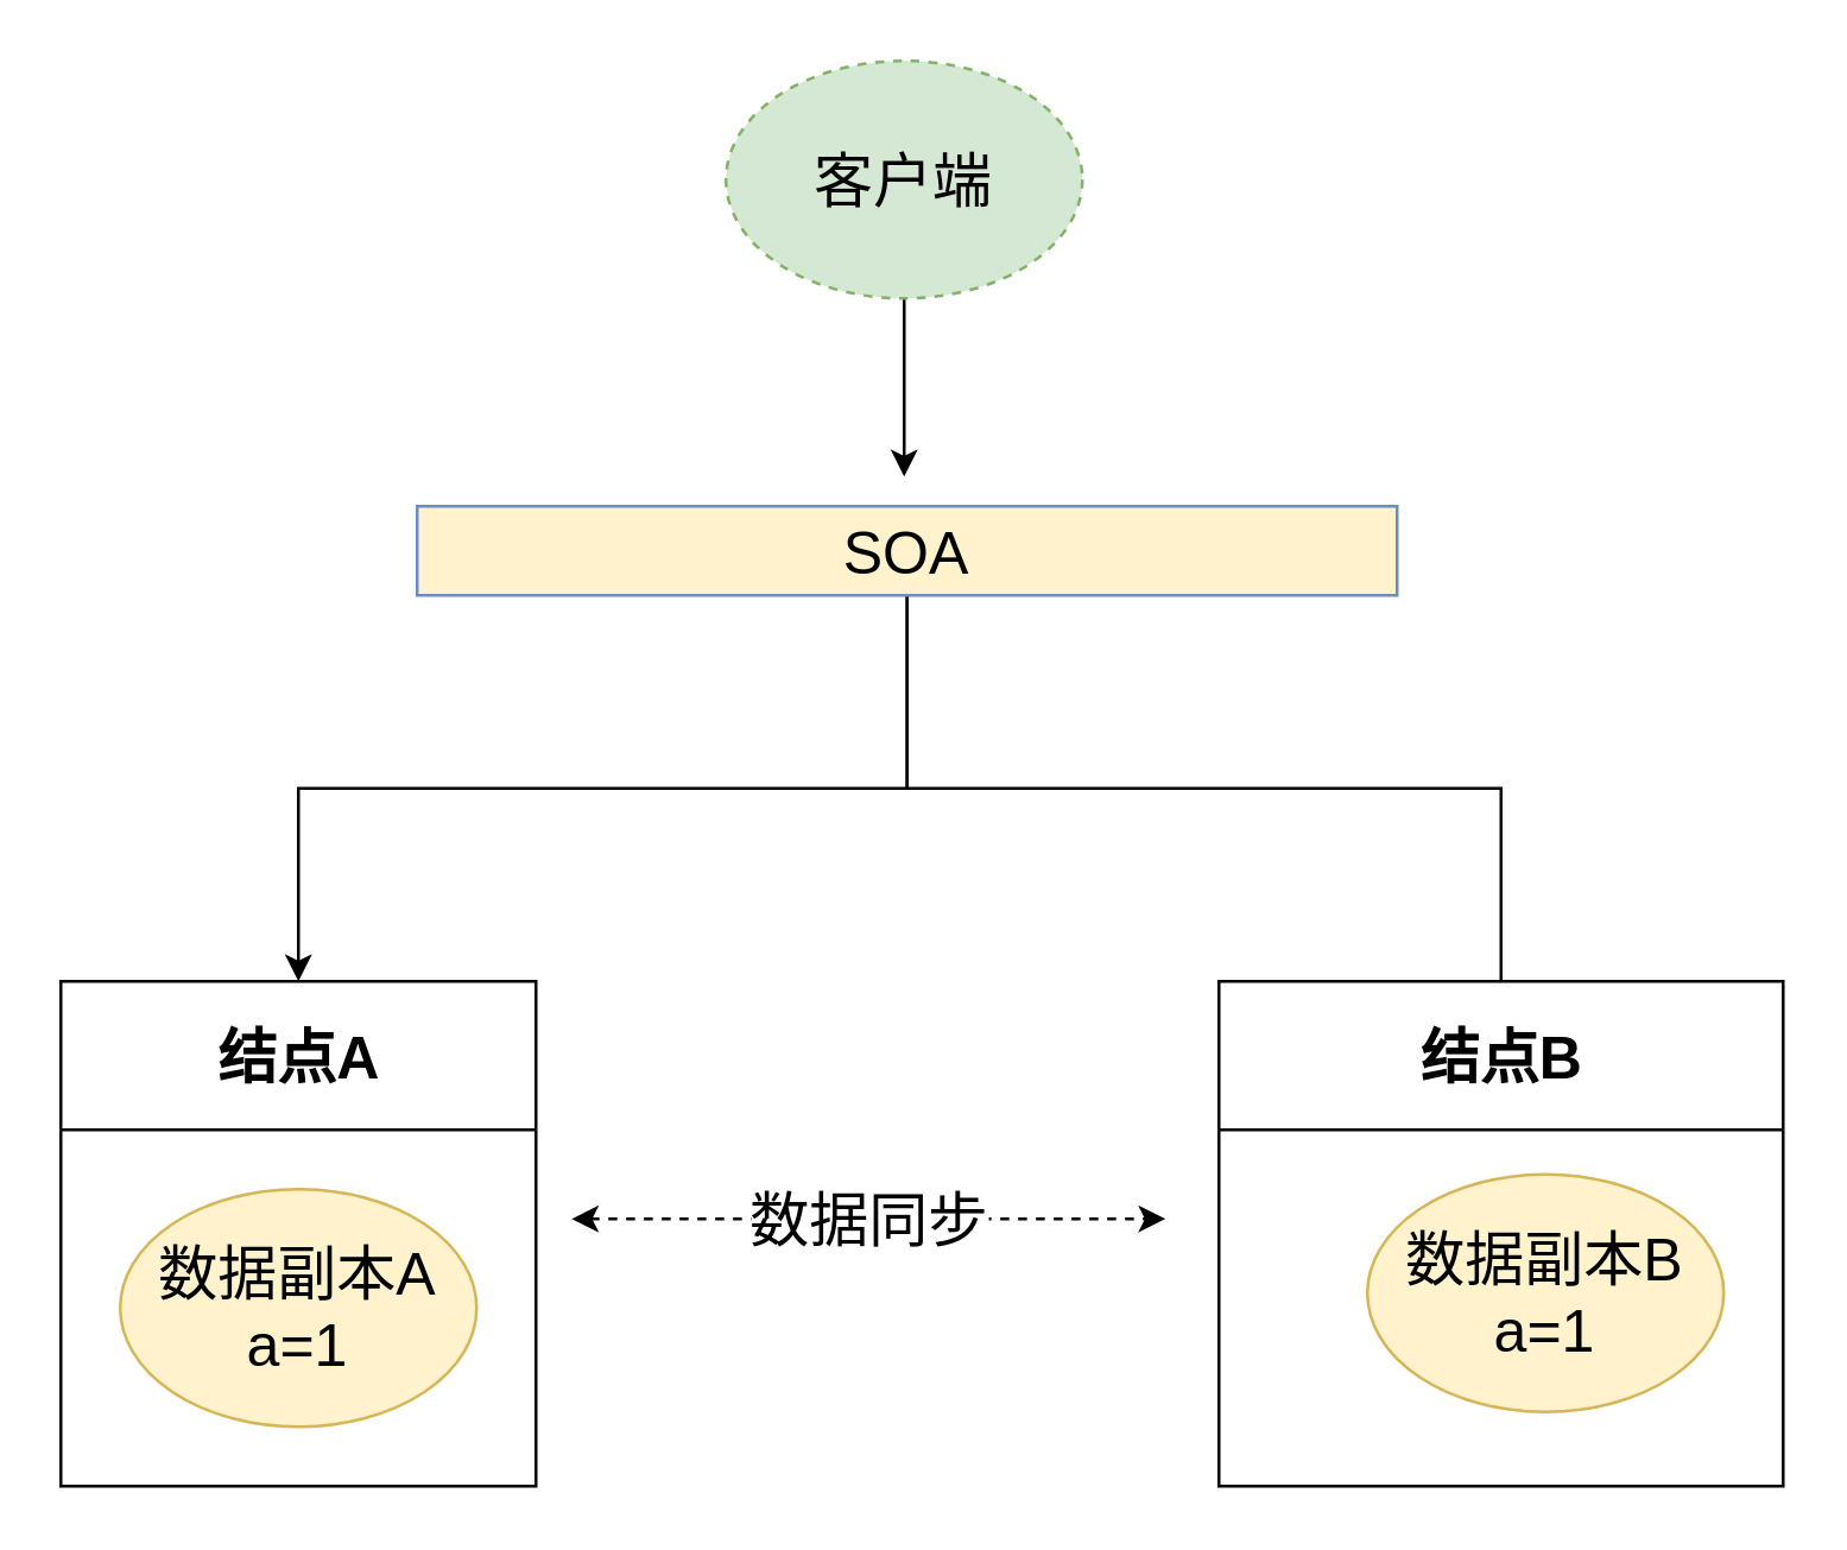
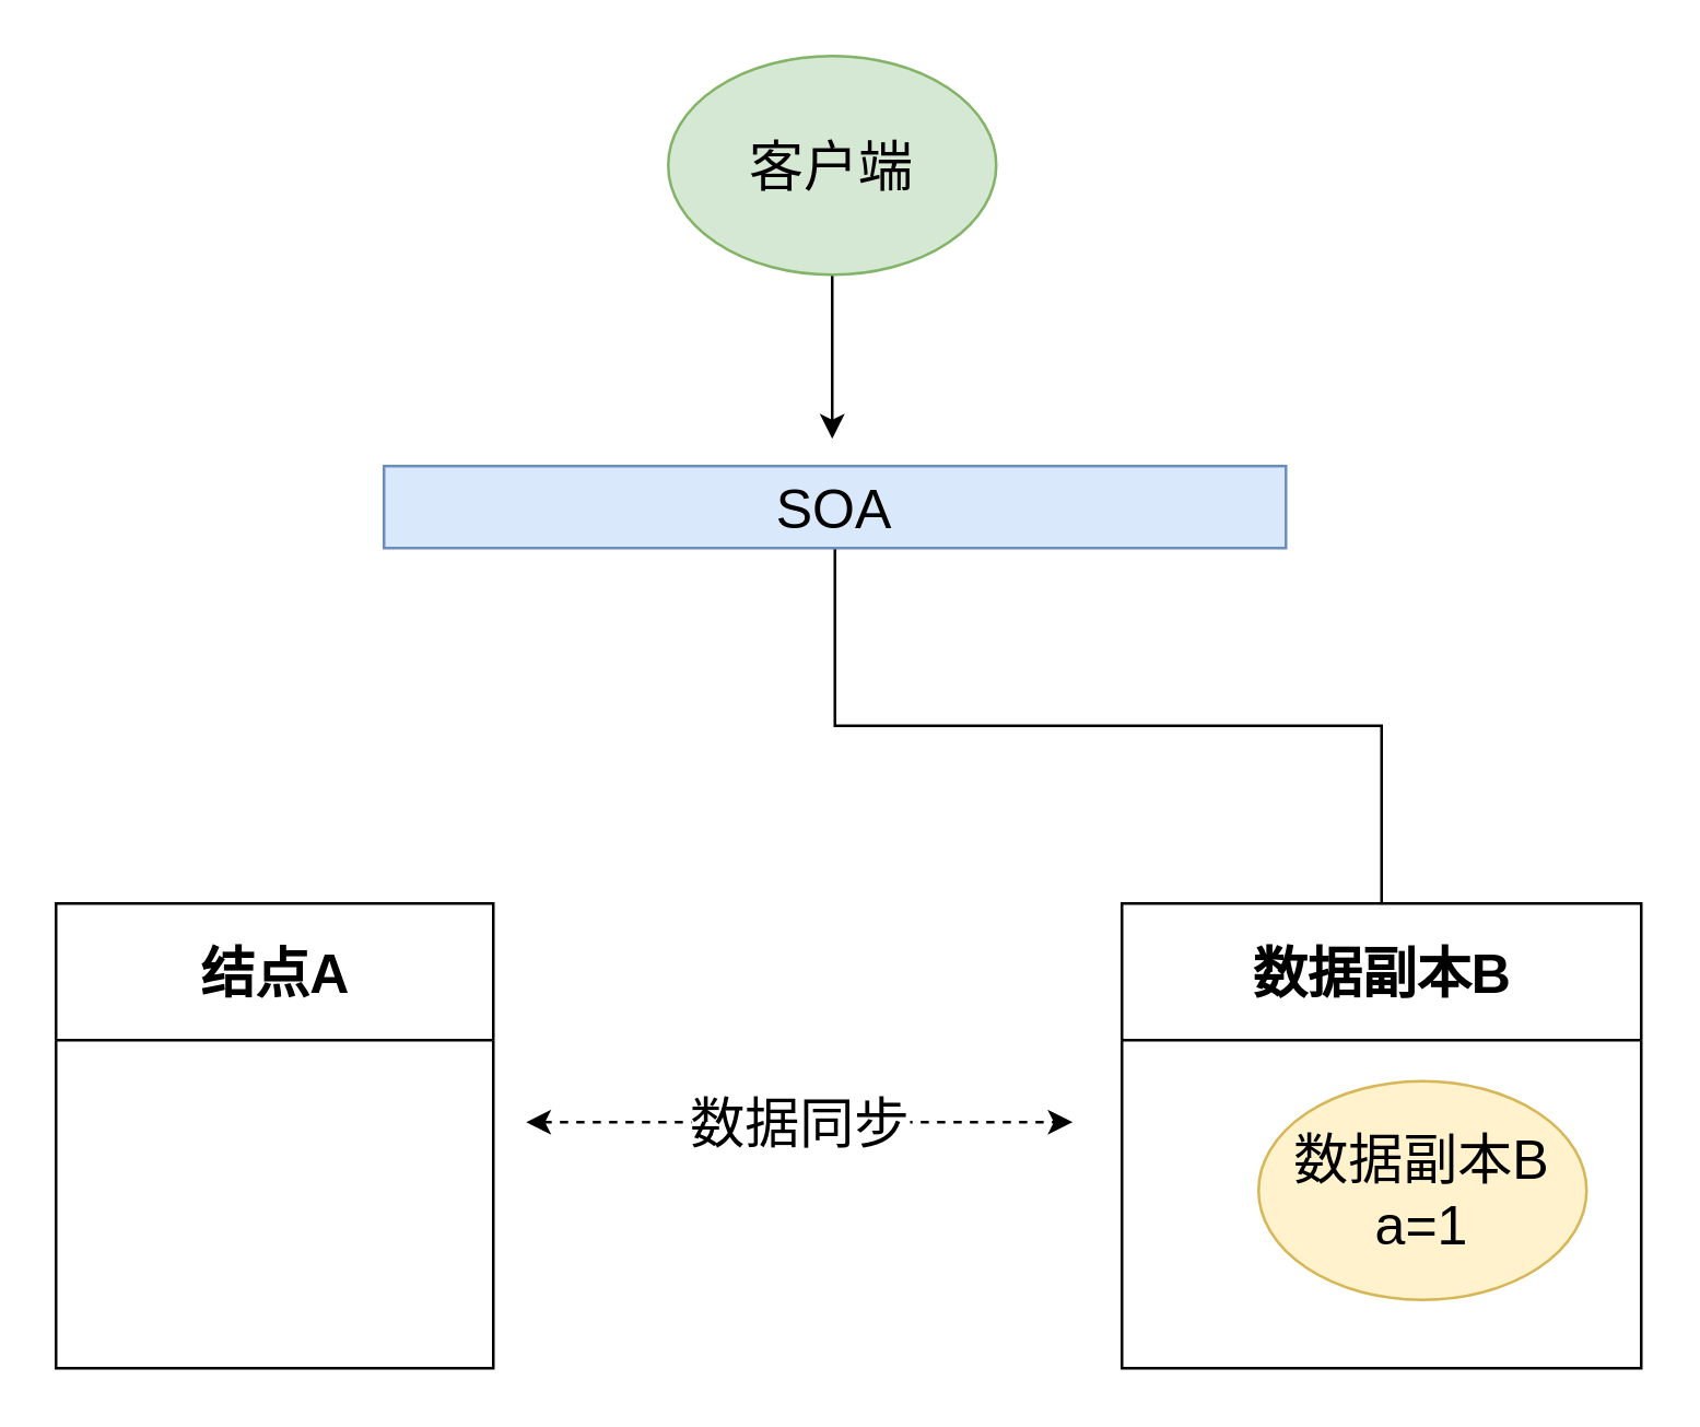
  <mxCell id="0" />
  <mxCell id="1" parent="0" />
  <mxCell id="2" style="edgeStyle=orthogonalEdgeStyle;rounded=0;orthogonalLoop=1;jettySize=auto;html=1;fontSize=20;" edge="1" parent="1" source="3"><mxGeometry relative="1" as="geometry"><mxPoint x="304" y="160" as="targetPoint" /></mxGeometry></mxCell>
- <mxCell id="3" value="&lt;span style=&quot;font-size: 20px&quot;&gt;客户端&lt;/span&gt;" style="ellipse;whiteSpace=wrap;html=1;fillColor=#d5e8d4;strokeColor=#82b366;dashed=1;" vertex="1" parent="1"><mxGeometry x="244" y="20" width="120" height="80" as="geometry" /></mxCell>
- <mxCell id="4" style="edgeStyle=orthogonalEdgeStyle;rounded=0;orthogonalLoop=1;jettySize=auto;html=1;fontSize=20;" edge="1" parent="1" source="6" target="7"><mxGeometry relative="1" as="geometry" /></mxCell>
+ <mxCell id="3" value="&lt;span style=&quot;font-size: 20px&quot;&gt;客户端&lt;/span&gt;" style="ellipse;whiteSpace=wrap;html=1;fillColor=#d5e8d4;strokeColor=#82b366;" vertex="1" parent="1"><mxGeometry x="244" y="20" width="120" height="80" as="geometry" /></mxCell>
  <mxCell id="5" style="edgeStyle=orthogonalEdgeStyle;rounded=0;orthogonalLoop=1;jettySize=auto;html=1;fontSize=20;endArrow=none;" edge="1" parent="1" source="6" target="9"><mxGeometry relative="1" as="geometry" /></mxCell>
- <mxCell id="6" value="&lt;font style=&quot;font-size: 20px&quot;&gt;SOA&lt;/font&gt;" style="rounded=0;whiteSpace=wrap;html=1;fillColor=#fff2cc;strokeColor=#6c8ebf;" vertex="1" parent="1"><mxGeometry x="140" y="170" width="330" height="30" as="geometry" /></mxCell>
+ <mxCell id="6" value="&lt;font style=&quot;font-size: 20px&quot;&gt;SOA&lt;/font&gt;" style="rounded=0;whiteSpace=wrap;html=1;fillColor=#dae8fc;strokeColor=#6c8ebf;" vertex="1" parent="1"><mxGeometry x="140" y="170" width="330" height="30" as="geometry" /></mxCell>
  <mxCell id="7" value="&lt;font style=&quot;font-size: 20px;&quot;&gt;结点A&lt;/font&gt;" style="swimlane;html=1;startSize=50;horizontal=1;containerType=tree;newEdgeStyle={&quot;edgeStyle&quot;:&quot;elbowEdgeStyle&quot;,&quot;startArrow&quot;:&quot;none&quot;,&quot;endArrow&quot;:&quot;none&quot;};fontSize=20;" vertex="1" parent="1"><mxGeometry x="20" y="330" width="160" height="170" as="geometry" /></mxCell>
- <mxCell id="8" value="&lt;span style=&quot;font-size: 20px&quot;&gt;数据副本A&lt;br&gt;a=1&lt;br&gt;&lt;/span&gt;" style="ellipse;whiteSpace=wrap;html=1;fillColor=#fff2cc;strokeColor=#d6b656;" vertex="1" parent="7"><mxGeometry x="20" y="70" width="120" height="80" as="geometry" /></mxCell>
- <mxCell id="9" value="&lt;font style=&quot;font-size: 20px&quot;&gt;结点B&lt;/font&gt;" style="swimlane;html=1;startSize=50;horizontal=1;containerType=tree;newEdgeStyle={&quot;edgeStyle&quot;:&quot;elbowEdgeStyle&quot;,&quot;startArrow&quot;:&quot;none&quot;,&quot;endArrow&quot;:&quot;none&quot;};fontSize=20;" vertex="1" parent="1"><mxGeometry x="410" y="330" width="190" height="170" as="geometry" /></mxCell>
+ <mxCell id="9" value="&lt;font style=&quot;font-size: 20px&quot;&gt;数据副本B&lt;/font&gt;" style="swimlane;html=1;startSize=50;horizontal=1;containerType=tree;newEdgeStyle={&quot;edgeStyle&quot;:&quot;elbowEdgeStyle&quot;,&quot;startArrow&quot;:&quot;none&quot;,&quot;endArrow&quot;:&quot;none&quot;};fontSize=20;" vertex="1" parent="1"><mxGeometry x="410" y="330" width="190" height="170" as="geometry" /></mxCell>
  <mxCell id="10" value="&lt;span style=&quot;font-size: 20px&quot;&gt;数据副本B&lt;br&gt;a=1&lt;br&gt;&lt;/span&gt;" style="ellipse;whiteSpace=wrap;html=1;fillColor=#fff2cc;strokeColor=#d6b656;" vertex="1" parent="9"><mxGeometry x="50" y="65" width="120" height="80" as="geometry" /></mxCell>
  <mxCell id="11" value="数据同步" style="endArrow=classic;startArrow=classic;html=1;dashed=1;fontSize=20;" edge="1" parent="1"><mxGeometry width="50" height="50" relative="1" as="geometry"><mxPoint x="192" y="410" as="sourcePoint" /><mxPoint x="392" y="410" as="targetPoint" /><mxPoint as="offset" /></mxGeometry></mxCell>
